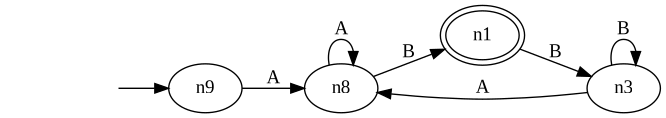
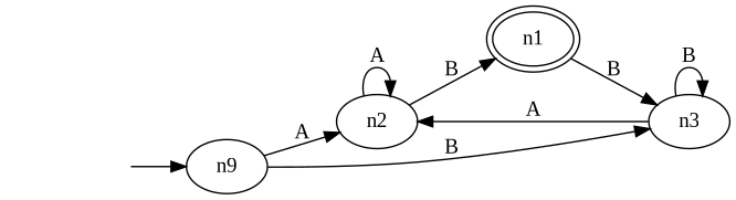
  digraph {
    fontname="Liberation Serif"
    rankdir=LR
    node [fontname="Liberation Serif"]
    edge [fontname="Liberation Serif"]
    n999999 [style=invis]
    n0 [label=n9]
-   n2 [label=n8]
+   n2
    n3
    n1 [peripheries=2]
    n999999 -> n0
    n0 -> n2 [label=A]
+   n0 -> n3 [label=B]
    n2 -> n2 [label=A]
    n2 -> n1 [label=B]
    n3 -> n2 [label=A]
    n3 -> n3 [label=B]
    n1 -> n3 [label=B]
  }
